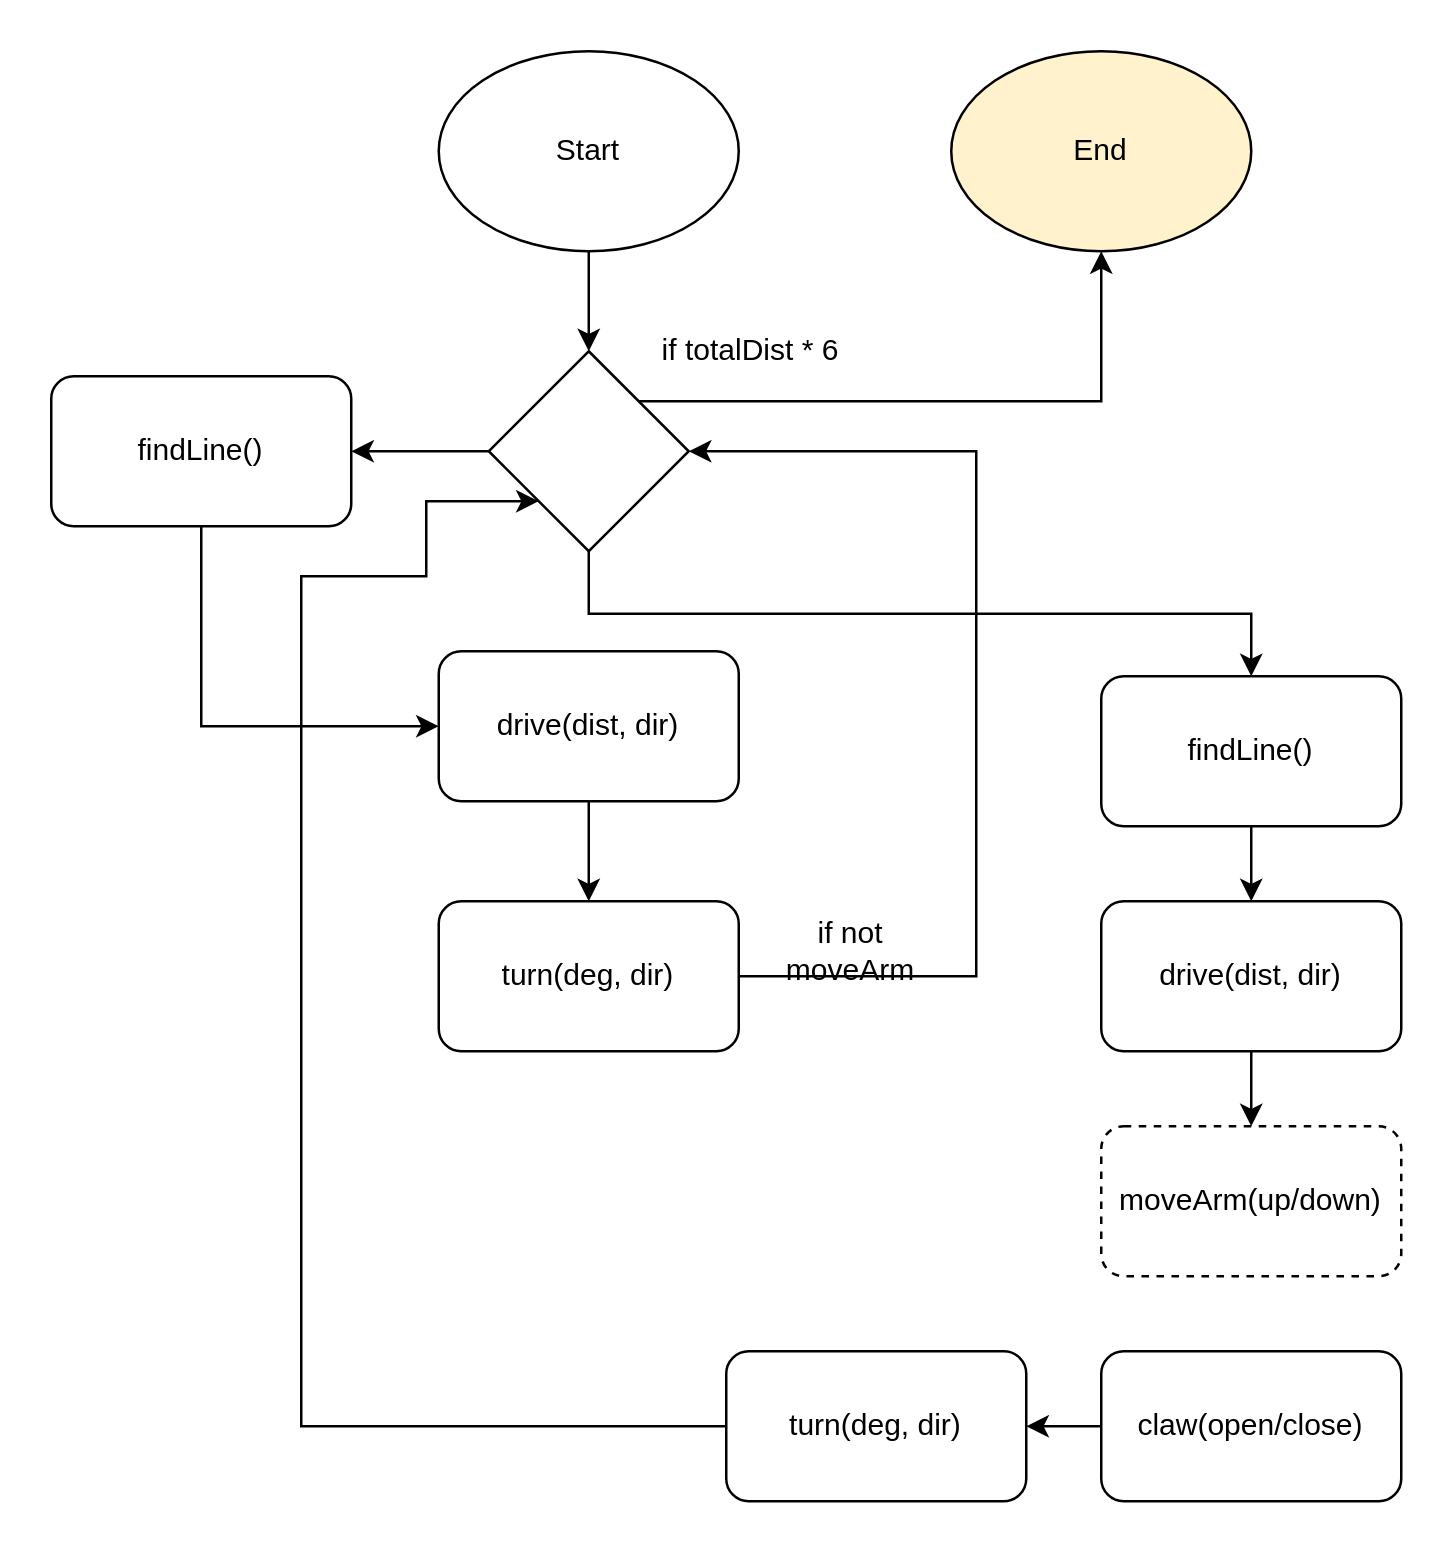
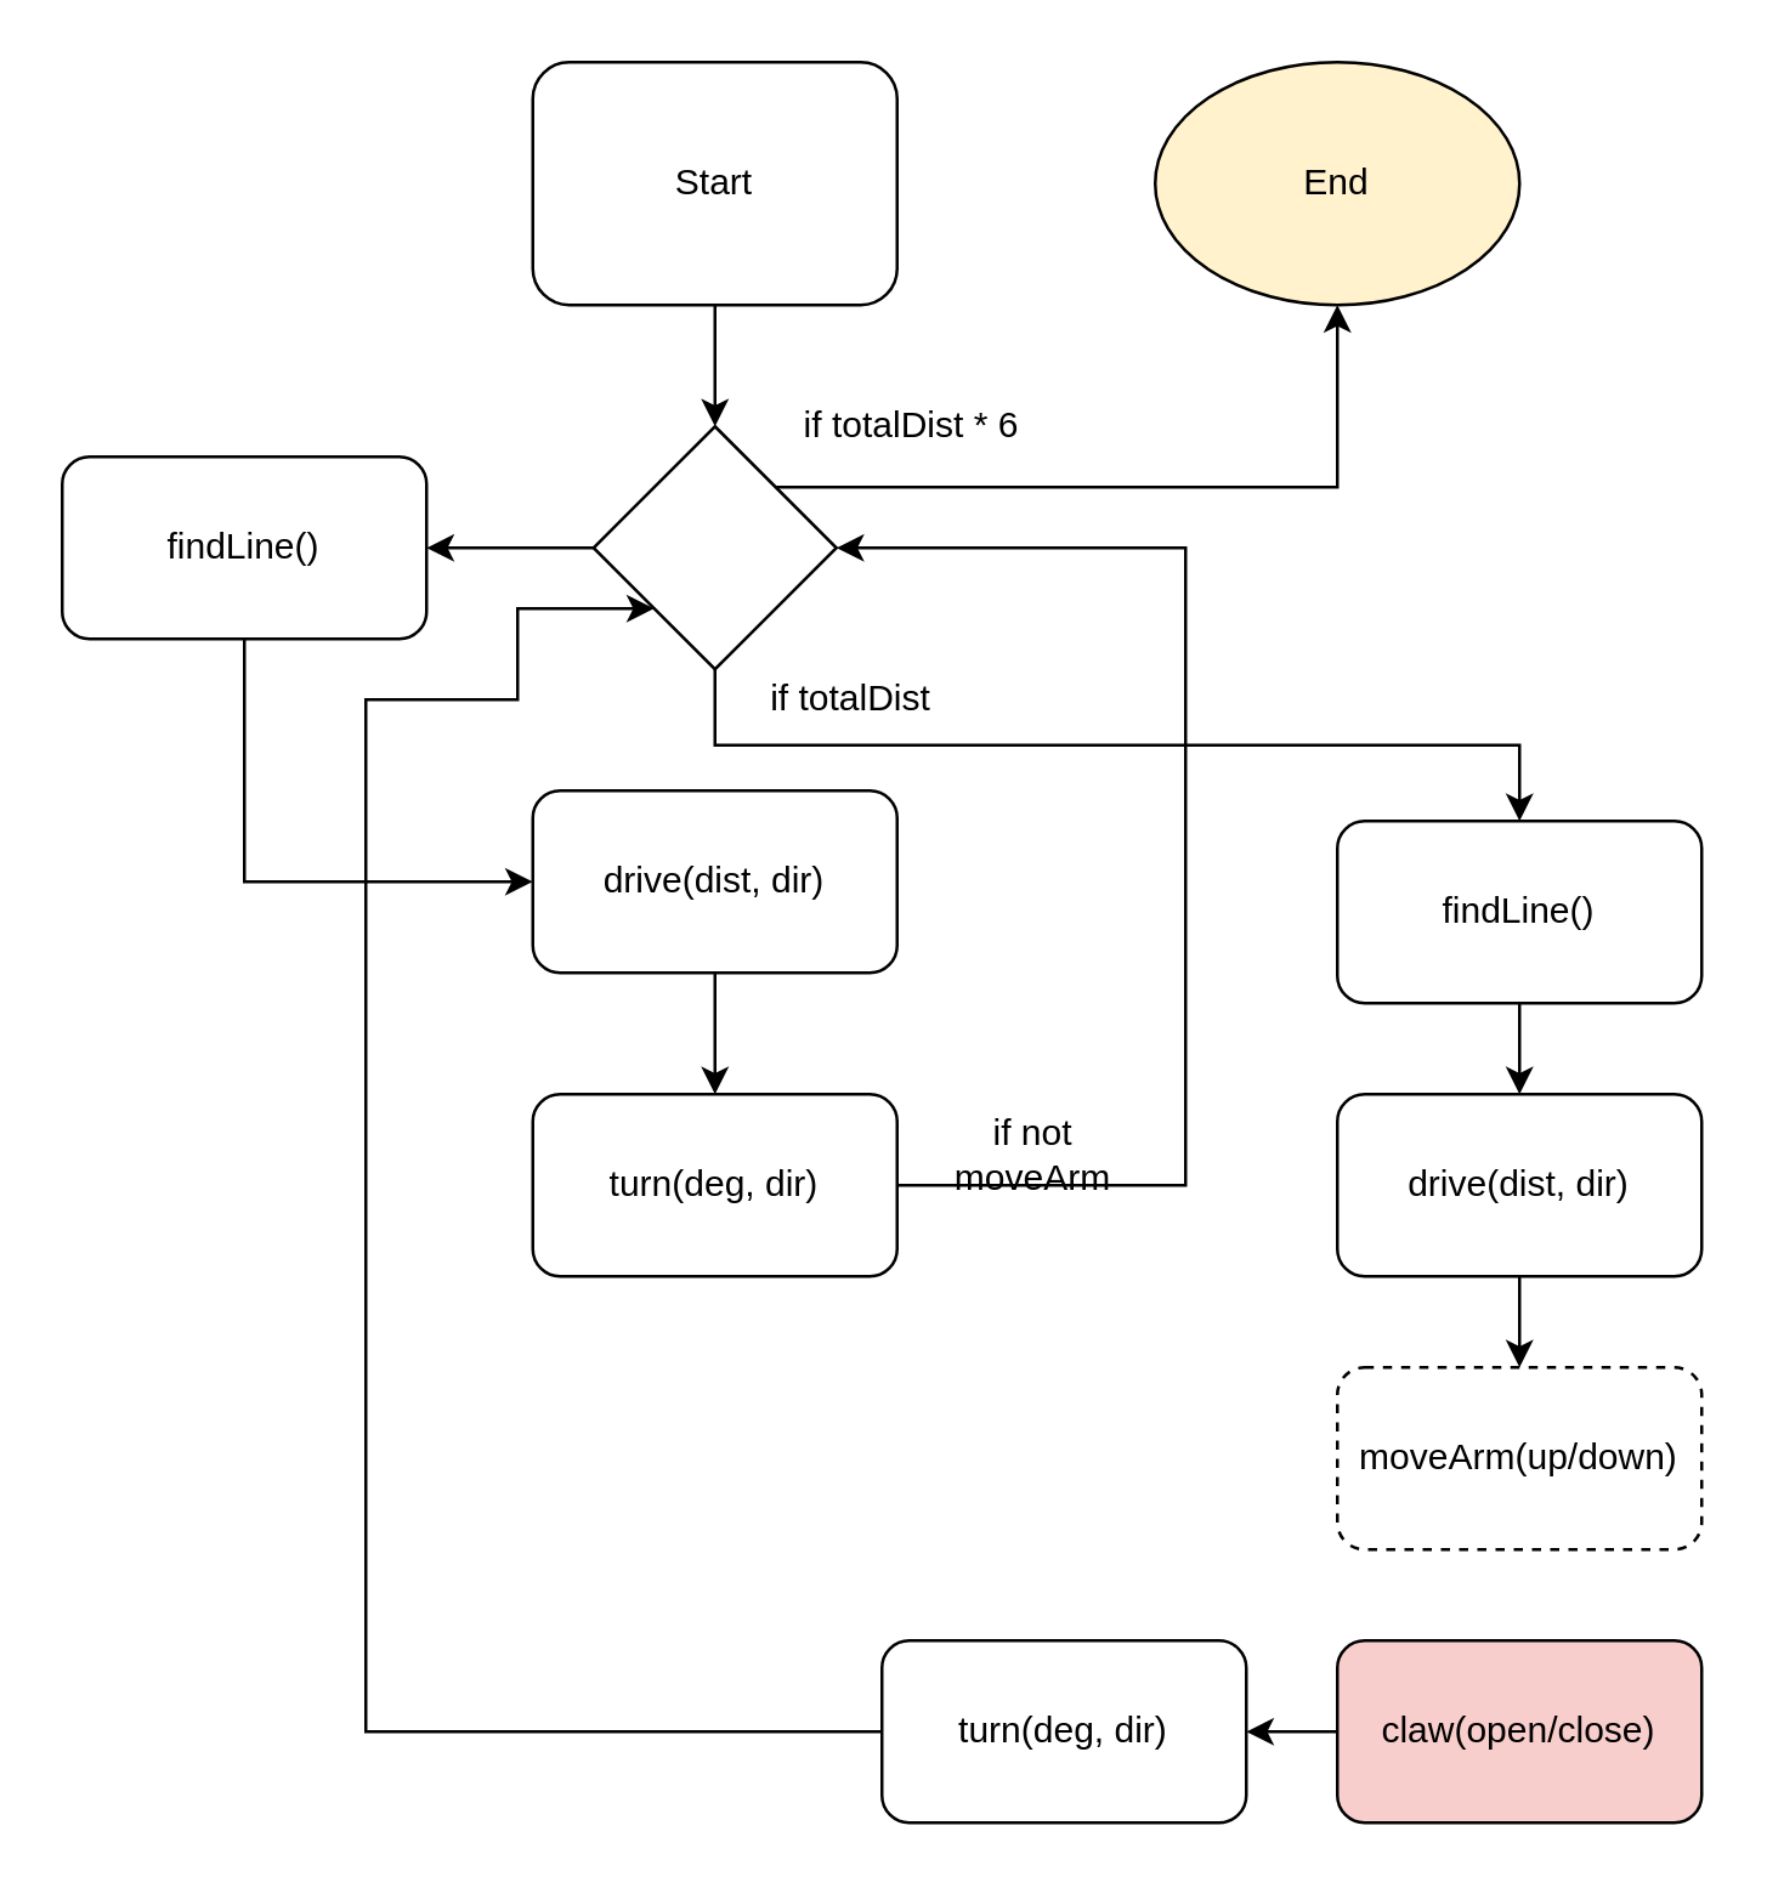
  <mxCell id="0" />
  <mxCell id="1" parent="0" />
  <mxCell id="2" style="edgeStyle=orthogonalEdgeStyle;rounded=0;orthogonalLoop=1;jettySize=auto;html=1;exitX=0.5;exitY=1;exitDx=0;exitDy=0;entryX=0.5;entryY=0;entryDx=0;entryDy=0;" edge="1" parent="1" source="3" target="16"><mxGeometry relative="1" as="geometry" /></mxCell>
- <mxCell id="3" value="Start" style="ellipse;whiteSpace=wrap;html=1;" vertex="1" parent="1"><mxGeometry x="175" y="20" width="120" height="80" as="geometry" /></mxCell>
+ <mxCell id="3" value="Start" style="whiteSpace=wrap;html=1;rounded=1;" vertex="1" parent="1"><mxGeometry x="175" y="20" width="120" height="80" as="geometry" /></mxCell>
  <mxCell id="4" style="edgeStyle=orthogonalEdgeStyle;rounded=0;orthogonalLoop=1;jettySize=auto;html=1;exitX=0.5;exitY=1;exitDx=0;exitDy=0;" edge="1" parent="1" source="5" target="7"><mxGeometry relative="1" as="geometry" /></mxCell>
  <mxCell id="5" value="drive(dist, dir)" style="rounded=1;whiteSpace=wrap;html=1;" vertex="1" parent="1"><mxGeometry x="175" y="260" width="120" height="60" as="geometry" /></mxCell>
  <mxCell id="6" style="edgeStyle=orthogonalEdgeStyle;rounded=0;orthogonalLoop=1;jettySize=auto;html=1;exitX=1;exitY=0.5;exitDx=0;exitDy=0;entryX=1;entryY=0.5;entryDx=0;entryDy=0;" edge="1" parent="1" source="7" target="16"><mxGeometry relative="1" as="geometry"><mxPoint x="390" y="200" as="targetPoint" /><Array as="points"><mxPoint x="390" y="390" /><mxPoint x="390" y="180" /></Array></mxGeometry></mxCell>
  <mxCell id="7" value="turn(deg, dir)" style="rounded=1;whiteSpace=wrap;html=1;" vertex="1" parent="1"><mxGeometry x="175" y="360" width="120" height="60" as="geometry" /></mxCell>
  <mxCell id="8" style="edgeStyle=orthogonalEdgeStyle;rounded=0;orthogonalLoop=1;jettySize=auto;html=1;exitX=0.5;exitY=1;exitDx=0;exitDy=0;entryX=0;entryY=0.5;entryDx=0;entryDy=0;" edge="1" parent="1" source="9" target="5"><mxGeometry relative="1" as="geometry" /></mxCell>
  <mxCell id="9" value="findLine()" style="rounded=1;whiteSpace=wrap;html=1;" vertex="1" parent="1"><mxGeometry x="20" y="150" width="120" height="60" as="geometry" /></mxCell>
  <mxCell id="10" value="" style="edgeStyle=orthogonalEdgeStyle;rounded=0;orthogonalLoop=1;jettySize=auto;html=1;" edge="1" parent="1" source="11" target="24"><mxGeometry relative="1" as="geometry" /></mxCell>
- <mxCell id="11" value="claw(open/close)" style="rounded=1;whiteSpace=wrap;html=1;" vertex="1" parent="1"><mxGeometry x="440" y="540" width="120" height="60" as="geometry" /></mxCell>
+ <mxCell id="11" value="claw(open/close)" style="rounded=1;whiteSpace=wrap;html=1;fillColor=#f8cecc;" vertex="1" parent="1"><mxGeometry x="440" y="540" width="120" height="60" as="geometry" /></mxCell>
  <mxCell id="12" value="moveArm(up/down)" style="rounded=1;whiteSpace=wrap;html=1;dashed=1;" vertex="1" parent="1"><mxGeometry x="440" y="450" width="120" height="60" as="geometry" /></mxCell>
  <mxCell id="13" style="edgeStyle=orthogonalEdgeStyle;rounded=0;orthogonalLoop=1;jettySize=auto;html=1;exitX=0;exitY=0.5;exitDx=0;exitDy=0;" edge="1" parent="1" source="16" target="9"><mxGeometry relative="1" as="geometry" /></mxCell>
  <mxCell id="14" style="edgeStyle=orthogonalEdgeStyle;rounded=0;orthogonalLoop=1;jettySize=auto;html=1;exitX=0.5;exitY=1;exitDx=0;exitDy=0;entryX=0.5;entryY=0;entryDx=0;entryDy=0;" edge="1" parent="1" source="16" target="19"><mxGeometry relative="1" as="geometry" /></mxCell>
  <mxCell id="15" style="edgeStyle=orthogonalEdgeStyle;rounded=0;orthogonalLoop=1;jettySize=auto;html=1;exitX=1;exitY=0;exitDx=0;exitDy=0;entryX=0.5;entryY=1;entryDx=0;entryDy=0;" edge="1" parent="1" source="16" target="25"><mxGeometry relative="1" as="geometry" /></mxCell>
  <mxCell id="16" value="" style="rhombus;whiteSpace=wrap;html=1;" vertex="1" parent="1"><mxGeometry x="195" y="140" width="80" height="80" as="geometry" /></mxCell>
  <mxCell id="17" value="if not moveArm" style="text;html=1;strokeColor=none;fillColor=none;align=center;verticalAlign=middle;whiteSpace=wrap;rounded=0;" vertex="1" parent="1"><mxGeometry x="300" y="370" width="80" height="20" as="geometry" /></mxCell>
  <mxCell id="18" style="edgeStyle=orthogonalEdgeStyle;rounded=0;orthogonalLoop=1;jettySize=auto;html=1;exitX=0.5;exitY=1;exitDx=0;exitDy=0;entryX=0.5;entryY=0;entryDx=0;entryDy=0;" edge="1" parent="1" source="19" target="22"><mxGeometry relative="1" as="geometry" /></mxCell>
  <mxCell id="19" value="findLine()" style="rounded=1;whiteSpace=wrap;html=1;" vertex="1" parent="1"><mxGeometry x="440" y="270" width="120" height="60" as="geometry" /></mxCell>
+ <mxCell id="20" value="if totalDist" style="text;html=1;strokeColor=none;fillColor=none;align=center;verticalAlign=middle;whiteSpace=wrap;rounded=0;" vertex="1" parent="1"><mxGeometry x="250" y="220" width="60" height="20" as="geometry" /></mxCell>
  <mxCell id="21" style="edgeStyle=orthogonalEdgeStyle;rounded=0;orthogonalLoop=1;jettySize=auto;html=1;exitX=0.5;exitY=1;exitDx=0;exitDy=0;entryX=0.5;entryY=0;entryDx=0;entryDy=0;" edge="1" parent="1" source="22" target="12"><mxGeometry relative="1" as="geometry" /></mxCell>
  <mxCell id="22" value="drive(dist, dir)" style="rounded=1;whiteSpace=wrap;html=1;" vertex="1" parent="1"><mxGeometry x="440" y="360" width="120" height="60" as="geometry" /></mxCell>
  <mxCell id="23" style="edgeStyle=orthogonalEdgeStyle;rounded=0;orthogonalLoop=1;jettySize=auto;html=1;exitX=0;exitY=0.5;exitDx=0;exitDy=0;entryX=0;entryY=1;entryDx=0;entryDy=0;" edge="1" parent="1" source="24" target="16"><mxGeometry relative="1" as="geometry"><Array as="points"><mxPoint x="120" y="570" /><mxPoint x="120" y="230" /><mxPoint x="170" y="230" /><mxPoint x="170" y="200" /></Array></mxGeometry></mxCell>
  <mxCell id="24" value="turn(deg, dir)" style="rounded=1;whiteSpace=wrap;html=1;" vertex="1" parent="1"><mxGeometry x="290" y="540" width="120" height="60" as="geometry" /></mxCell>
  <mxCell id="25" value="End" style="ellipse;whiteSpace=wrap;html=1;fillColor=#fff2cc;" vertex="1" parent="1"><mxGeometry x="380" y="20" width="120" height="80" as="geometry" /></mxCell>
  <mxCell id="26" value="if totalDist * 6" style="text;html=1;strokeColor=none;fillColor=none;align=center;verticalAlign=middle;whiteSpace=wrap;rounded=0;" vertex="1" parent="1"><mxGeometry x="260" y="130" width="80" height="20" as="geometry" /></mxCell>
